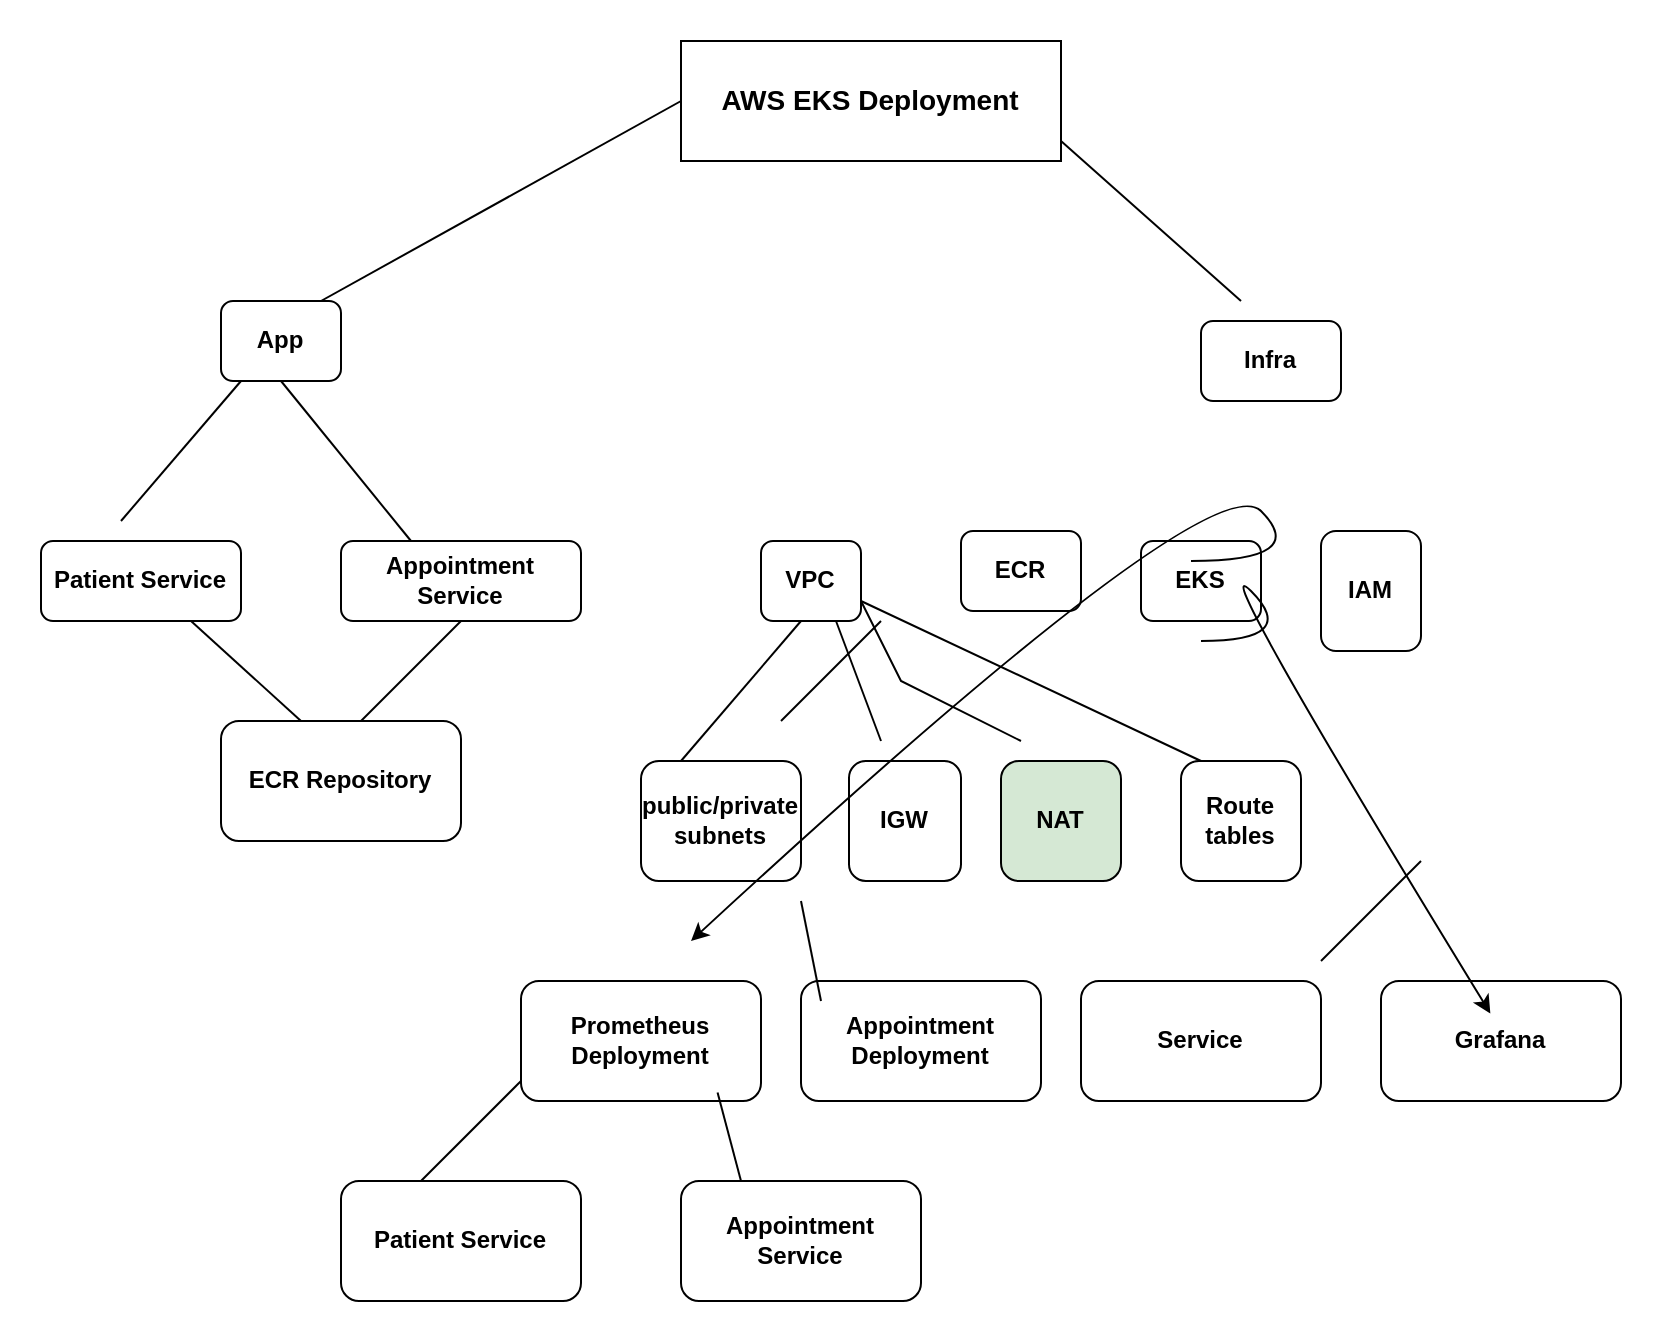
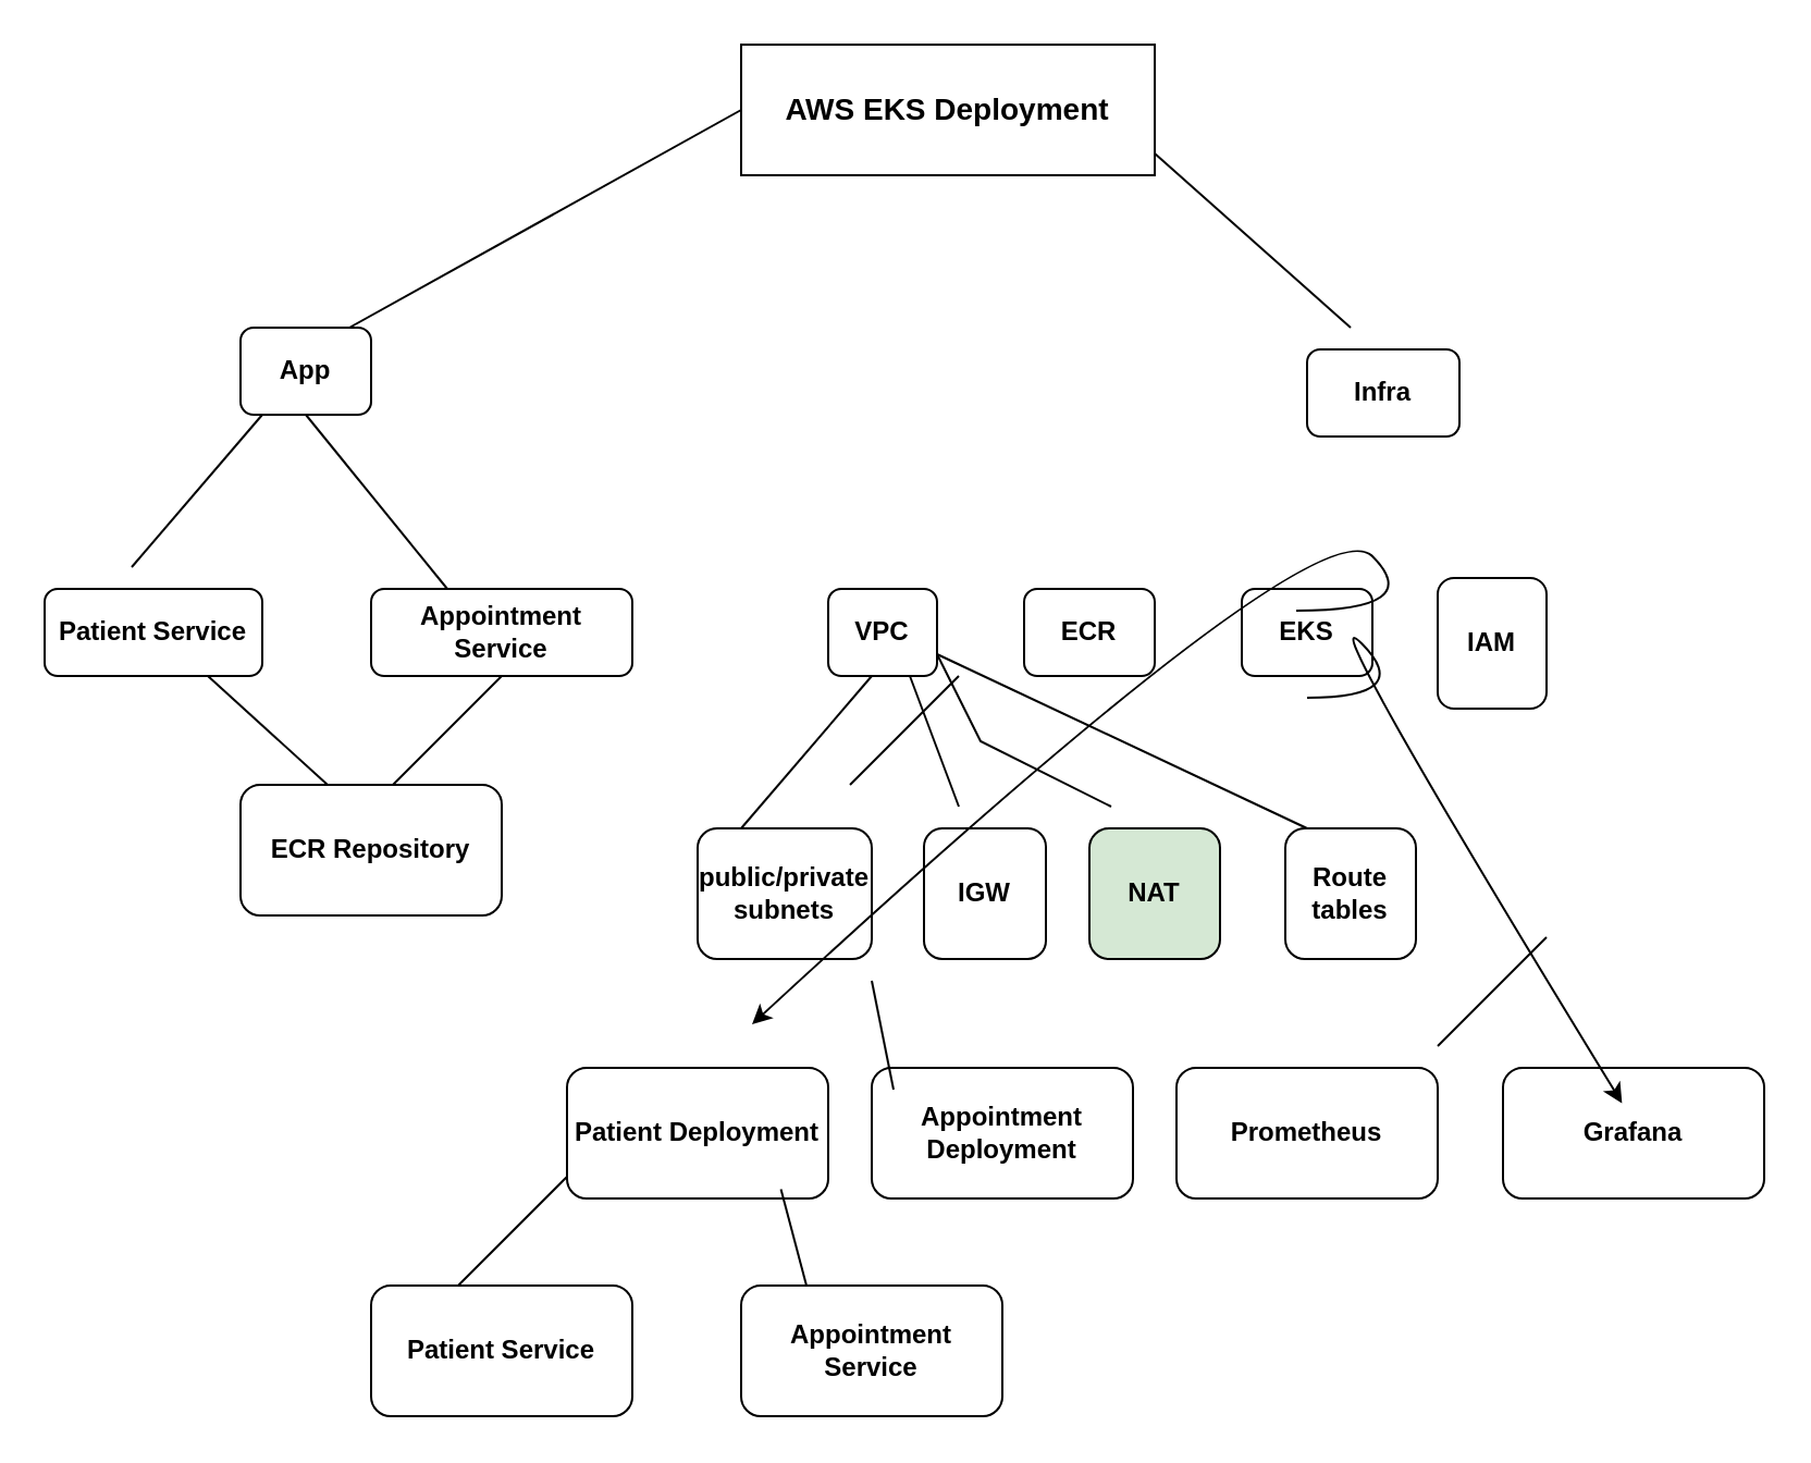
  <mxCell id="0" />
  <mxCell id="1" parent="0" />
  <mxCell id="2" value="&lt;font style=&quot;font-size: 14px;&quot;&gt;&lt;b&gt;AWS EKS Deployment&lt;/b&gt;&lt;/font&gt;" style="rounded=0;whiteSpace=wrap;html=1;" parent="1" vertex="1"><mxGeometry x="340" y="20" width="190" height="60" as="geometry" /></mxCell>
  <mxCell id="3" value="&lt;b&gt;App&lt;/b&gt;" style="rounded=1;whiteSpace=wrap;html=1;" vertex="1" parent="1"><mxGeometry x="110" y="150" width="60" height="40" as="geometry" /></mxCell>
  <mxCell id="4" value="&lt;b&gt;Infra&lt;/b&gt;" style="rounded=1;whiteSpace=wrap;html=1;" vertex="1" parent="1"><mxGeometry x="600" y="160" width="70" height="40" as="geometry" /></mxCell>
  <mxCell id="5" value="&lt;b&gt;Patient Service&lt;/b&gt;" style="rounded=1;whiteSpace=wrap;html=1;" vertex="1" parent="1"><mxGeometry x="20" y="270" width="100" height="40" as="geometry" /></mxCell>
  <mxCell id="6" value="&lt;b&gt;Appointment Service&lt;/b&gt;" style="rounded=1;whiteSpace=wrap;html=1;" vertex="1" parent="1"><mxGeometry x="170" y="270" width="120" height="40" as="geometry" /></mxCell>
  <mxCell id="7" value="&lt;b&gt;ECR Repository&lt;/b&gt;" style="rounded=1;whiteSpace=wrap;html=1;" vertex="1" parent="1"><mxGeometry x="110" y="360" width="120" height="60" as="geometry" /></mxCell>
  <mxCell id="8" value="&lt;b&gt;VPC&lt;/b&gt;" style="rounded=1;whiteSpace=wrap;html=1;" vertex="1" parent="1"><mxGeometry x="380" y="270" width="50" height="40" as="geometry" /></mxCell>
- <mxCell id="9" value="&lt;b&gt;ECR&lt;/b&gt;" style="rounded=1;whiteSpace=wrap;html=1;" vertex="1" parent="1"><mxGeometry x="480" y="265" width="60" height="40" as="geometry" /></mxCell>
+ <mxCell id="9" value="&lt;b&gt;ECR&lt;/b&gt;" style="rounded=1;whiteSpace=wrap;html=1;" vertex="1" parent="1"><mxGeometry x="470" y="270" width="60" height="40" as="geometry" /></mxCell>
  <mxCell id="10" value="&lt;b&gt;EKS&lt;/b&gt;" style="rounded=1;whiteSpace=wrap;html=1;" vertex="1" parent="1"><mxGeometry x="570" y="270" width="60" height="40" as="geometry" /></mxCell>
  <mxCell id="11" value="&lt;b&gt;IAM&lt;/b&gt;" style="rounded=1;whiteSpace=wrap;html=1;" vertex="1" parent="1"><mxGeometry x="660" y="265" width="50" height="60" as="geometry" /></mxCell>
  <mxCell id="12" value="&lt;b&gt;public/private&lt;/b&gt;&lt;div&gt;&lt;b&gt;subnets&lt;/b&gt;&lt;/div&gt;" style="rounded=1;whiteSpace=wrap;html=1;" vertex="1" parent="1"><mxGeometry x="320" y="380" width="80" height="60" as="geometry" /></mxCell>
  <mxCell id="13" value="&lt;b&gt;IGW&lt;/b&gt;" style="rounded=1;whiteSpace=wrap;html=1;" vertex="1" parent="1"><mxGeometry x="424" y="380" width="56" height="60" as="geometry" /></mxCell>
  <mxCell id="14" value="&lt;b&gt;NAT&lt;/b&gt;" style="rounded=1;whiteSpace=wrap;html=1;fillColor=#d5e8d4;" vertex="1" parent="1"><mxGeometry x="500" y="380" width="60" height="60" as="geometry" /></mxCell>
  <mxCell id="15" value="&lt;b&gt;Route tables&lt;/b&gt;" style="rounded=1;whiteSpace=wrap;html=1;" vertex="1" parent="1"><mxGeometry x="590" y="380" width="60" height="60" as="geometry" /></mxCell>
- <mxCell id="16" value="&lt;b&gt;Prometheus Deployment&lt;/b&gt;" style="rounded=1;whiteSpace=wrap;html=1;" vertex="1" parent="1"><mxGeometry x="260" y="490" width="120" height="60" as="geometry" /></mxCell>
+ <mxCell id="16" value="&lt;b&gt;Patient Deployment&lt;/b&gt;" style="rounded=1;whiteSpace=wrap;html=1;" vertex="1" parent="1"><mxGeometry x="260" y="490" width="120" height="60" as="geometry" /></mxCell>
  <mxCell id="17" value="&lt;b&gt;Appointment Deployment&lt;/b&gt;" style="rounded=1;whiteSpace=wrap;html=1;" vertex="1" parent="1"><mxGeometry x="400" y="490" width="120" height="60" as="geometry" /></mxCell>
- <mxCell id="18" value="&lt;b&gt;Service&lt;/b&gt;" style="rounded=1;whiteSpace=wrap;html=1;" vertex="1" parent="1"><mxGeometry x="540" y="490" width="120" height="60" as="geometry" /></mxCell>
+ <mxCell id="18" value="&lt;b&gt;Prometheus&lt;/b&gt;" style="rounded=1;whiteSpace=wrap;html=1;" vertex="1" parent="1"><mxGeometry x="540" y="490" width="120" height="60" as="geometry" /></mxCell>
  <mxCell id="19" value="&lt;b&gt;Grafana&lt;/b&gt;" style="rounded=1;whiteSpace=wrap;html=1;" vertex="1" parent="1"><mxGeometry x="690" y="490" width="120" height="60" as="geometry" /></mxCell>
  <mxCell id="20" value="&lt;b&gt;Patient Service&lt;/b&gt;" style="rounded=1;whiteSpace=wrap;html=1;" vertex="1" parent="1"><mxGeometry x="170" y="590" width="120" height="60" as="geometry" /></mxCell>
  <mxCell id="21" value="&lt;b&gt;Appointment Service&lt;/b&gt;" style="rounded=1;whiteSpace=wrap;html=1;" vertex="1" parent="1"><mxGeometry x="340" y="590" width="120" height="60" as="geometry" /></mxCell>
  <mxCell id="22" value="" style="endArrow=none;html=1;rounded=0;entryX=0;entryY=0.5;entryDx=0;entryDy=0;" edge="1" parent="1" target="2"><mxGeometry width="50" height="50" relative="1" as="geometry"><mxPoint x="160" y="150" as="sourcePoint" /><mxPoint x="210" y="100" as="targetPoint" /></mxGeometry></mxCell>
  <mxCell id="23" value="" style="endArrow=none;html=1;rounded=0;" edge="1" parent="1"><mxGeometry width="50" height="50" relative="1" as="geometry"><mxPoint x="530" y="70" as="sourcePoint" /><mxPoint x="620" y="150" as="targetPoint" /></mxGeometry></mxCell>
  <mxCell id="24" value="" style="endArrow=none;html=1;rounded=0;" edge="1" parent="1"><mxGeometry width="50" height="50" relative="1" as="geometry"><mxPoint x="60" y="260" as="sourcePoint" /><mxPoint x="120" y="190" as="targetPoint" /></mxGeometry></mxCell>
  <mxCell id="25" value="" style="endArrow=none;html=1;rounded=0;entryX=0.5;entryY=1;entryDx=0;entryDy=0;" edge="1" parent="1" target="3"><mxGeometry width="50" height="50" relative="1" as="geometry"><mxPoint x="205" y="270" as="sourcePoint" /><mxPoint x="255" y="220" as="targetPoint" /></mxGeometry></mxCell>
  <mxCell id="26" value="" style="endArrow=none;html=1;rounded=0;" edge="1" parent="1"><mxGeometry width="50" height="50" relative="1" as="geometry"><mxPoint x="150" y="360" as="sourcePoint" /><mxPoint x="95" y="310" as="targetPoint" /></mxGeometry></mxCell>
  <mxCell id="27" value="" style="endArrow=none;html=1;rounded=0;" edge="1" parent="1"><mxGeometry width="50" height="50" relative="1" as="geometry"><mxPoint x="180" y="360" as="sourcePoint" /><mxPoint x="230" y="310" as="targetPoint" /></mxGeometry></mxCell>
  <mxCell id="28" value="" style="endArrow=none;html=1;rounded=0;exitX=0.25;exitY=0;exitDx=0;exitDy=0;" edge="1" parent="1" source="12"><mxGeometry width="50" height="50" relative="1" as="geometry"><mxPoint x="350" y="360" as="sourcePoint" /><mxPoint x="400" y="310" as="targetPoint" /></mxGeometry></mxCell>
  <mxCell id="29" value="" style="endArrow=none;html=1;rounded=0;entryX=0.75;entryY=1;entryDx=0;entryDy=0;" edge="1" parent="1" target="8"><mxGeometry width="50" height="50" relative="1" as="geometry"><mxPoint x="440" y="370" as="sourcePoint" /><mxPoint x="450" y="330" as="targetPoint" /></mxGeometry></mxCell>
  <mxCell id="30" value="" style="endArrow=none;html=1;rounded=0;entryX=1;entryY=0.75;entryDx=0;entryDy=0;" edge="1" parent="1" target="8"><mxGeometry width="50" height="50" relative="1" as="geometry"><mxPoint x="510" y="370" as="sourcePoint" /><mxPoint x="440" y="310" as="targetPoint" /><Array as="points"><mxPoint x="450" y="340" /></Array></mxGeometry></mxCell>
  <mxCell id="31" value="" style="endArrow=none;html=1;rounded=0;" edge="1" parent="1"><mxGeometry width="50" height="50" relative="1" as="geometry"><mxPoint x="600" y="380" as="sourcePoint" /><mxPoint x="430" y="300" as="targetPoint" /></mxGeometry></mxCell>
  <mxCell id="32" value="" style="curved=1;endArrow=classic;html=1;rounded=0;entryX=0.75;entryY=0;entryDx=0;entryDy=0;" edge="1" parent="1"><mxGeometry width="50" height="50" relative="1" as="geometry"><mxPoint x="595" y="280" as="sourcePoint" /><mxPoint x="345" y="470" as="targetPoint" /><Array as="points"><mxPoint x="655" y="280" /><mxPoint x="605" y="230" /></Array></mxGeometry></mxCell>
  <mxCell id="33" value="" style="curved=1;endArrow=classic;html=1;rounded=0;entryX=0.414;entryY=-0.063;entryDx=0;entryDy=0;entryPerimeter=0;" edge="1" parent="1"><mxGeometry width="50" height="50" relative="1" as="geometry"><mxPoint x="600" y="320" as="sourcePoint" /><mxPoint x="744.68" y="506.22" as="targetPoint" /><Array as="points"><mxPoint x="650" y="320" /><mxPoint x="600" y="270" /></Array></mxGeometry></mxCell>
  <mxCell id="34" value="" style="endArrow=none;html=1;rounded=0;" edge="1" parent="1"><mxGeometry width="50" height="50" relative="1" as="geometry"><mxPoint x="410" y="500" as="sourcePoint" /><mxPoint x="400" y="450" as="targetPoint" /></mxGeometry></mxCell>
  <mxCell id="35" value="" style="endArrow=none;html=1;rounded=0;" edge="1" parent="1"><mxGeometry width="50" height="50" relative="1" as="geometry"><mxPoint x="390" y="360" as="sourcePoint" /><mxPoint x="440" y="310" as="targetPoint" /></mxGeometry></mxCell>
  <mxCell id="36" value="" style="endArrow=none;html=1;rounded=0;" edge="1" parent="1"><mxGeometry width="50" height="50" relative="1" as="geometry"><mxPoint x="660" y="480" as="sourcePoint" /><mxPoint x="710" y="430" as="targetPoint" /></mxGeometry></mxCell>
  <mxCell id="37" value="" style="endArrow=none;html=1;rounded=0;" edge="1" parent="1"><mxGeometry width="50" height="50" relative="1" as="geometry"><mxPoint x="210" y="590" as="sourcePoint" /><mxPoint x="260" y="540" as="targetPoint" /></mxGeometry></mxCell>
  <mxCell id="38" value="" style="endArrow=none;html=1;rounded=0;entryX=0.819;entryY=0.93;entryDx=0;entryDy=0;entryPerimeter=0;exitX=0.25;exitY=0;exitDx=0;exitDy=0;" edge="1" parent="1" source="21" target="16"><mxGeometry width="50" height="50" relative="1" as="geometry"><mxPoint x="330" y="610" as="sourcePoint" /><mxPoint x="380" y="560" as="targetPoint" /></mxGeometry></mxCell>
